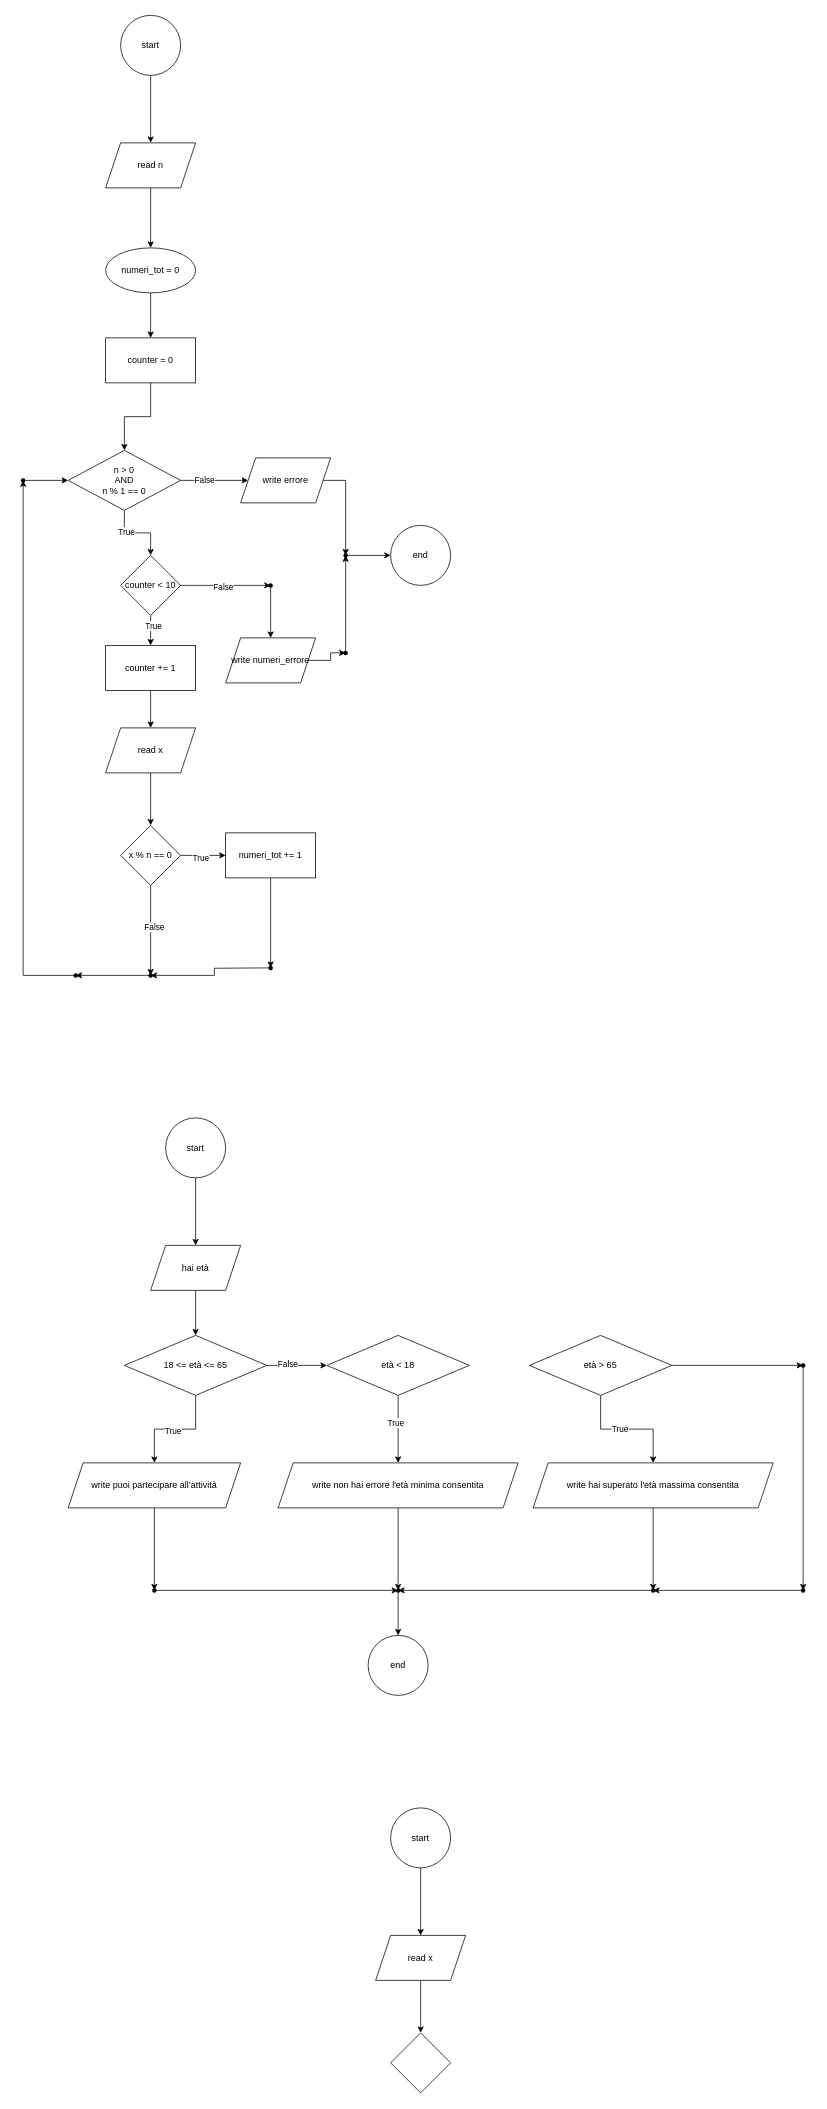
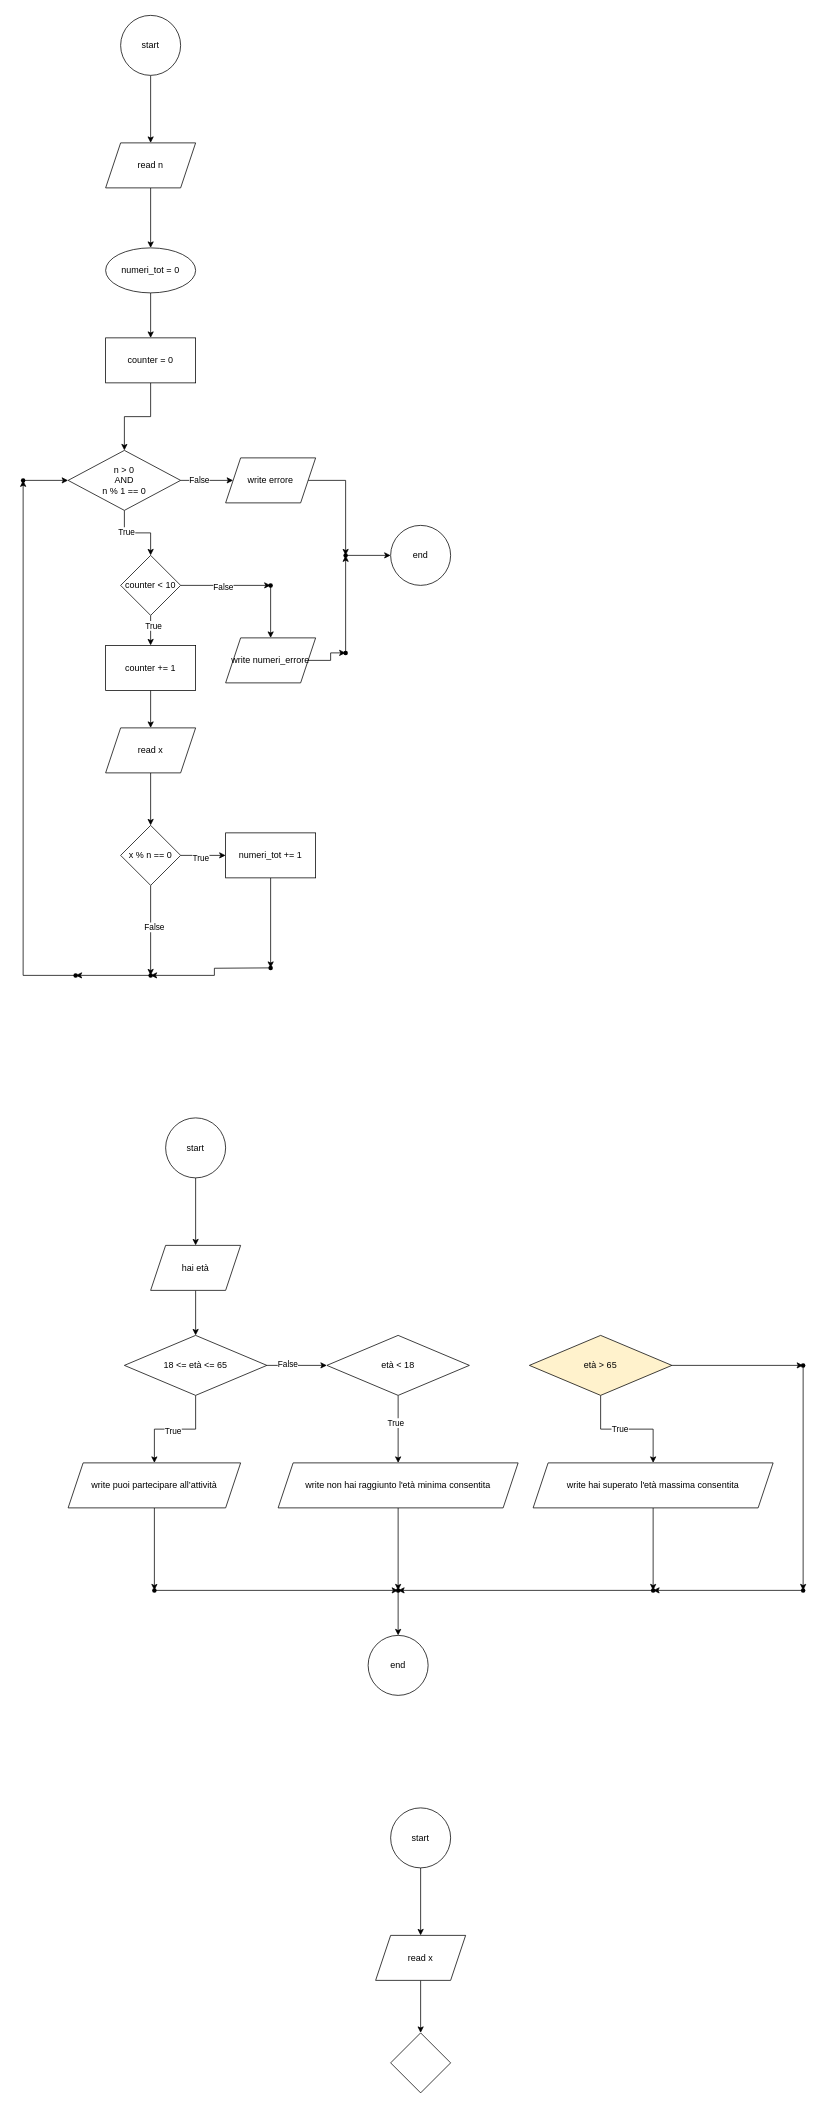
  <mxCell id="0" />
  <mxCell id="1" parent="0" />
  <mxCell id="2" value="" style="edgeStyle=orthogonalEdgeStyle;rounded=0;orthogonalLoop=1;jettySize=auto;html=1;" parent="1" source="3" target="5" edge="1"><mxGeometry relative="1" as="geometry" /></mxCell>
  <mxCell id="3" value="start" style="ellipse;whiteSpace=wrap;html=1;" parent="1" vertex="1"><mxGeometry x="160" y="20" width="80" height="80" as="geometry" /></mxCell>
  <mxCell id="4" value="" style="edgeStyle=orthogonalEdgeStyle;rounded=0;orthogonalLoop=1;jettySize=auto;html=1;" edge="1" parent="1" source="5" target="28"><mxGeometry relative="1" as="geometry" /></mxCell>
  <mxCell id="5" value="read n" style="shape=parallelogram;perimeter=parallelogramPerimeter;whiteSpace=wrap;html=1;fixedSize=1;" parent="1" vertex="1"><mxGeometry x="140" y="190" width="120" height="60" as="geometry" /></mxCell>
  <mxCell id="6" value="" style="edgeStyle=orthogonalEdgeStyle;rounded=0;orthogonalLoop=1;jettySize=auto;html=1;" parent="1" source="10" target="12" edge="1"><mxGeometry relative="1" as="geometry" /></mxCell>
  <mxCell id="7" value="False" style="edgeLabel;html=1;align=center;verticalAlign=middle;resizable=0;points=[];" vertex="1" connectable="0" parent="6"><mxGeometry x="-0.314" y="1" relative="1" as="geometry"><mxPoint as="offset" /></mxGeometry></mxCell>
  <mxCell id="8" value="" style="edgeStyle=orthogonalEdgeStyle;rounded=0;orthogonalLoop=1;jettySize=auto;html=1;" parent="1" source="10" target="20" edge="1"><mxGeometry relative="1" as="geometry" /></mxCell>
  <mxCell id="9" value="True" style="edgeLabel;html=1;align=center;verticalAlign=middle;resizable=0;points=[];" vertex="1" connectable="0" parent="8"><mxGeometry x="-0.333" y="2" relative="1" as="geometry"><mxPoint as="offset" /></mxGeometry></mxCell>
  <mxCell id="10" value="&lt;div&gt;n &amp;gt; 0&lt;/div&gt;&lt;div&gt;AND&lt;/div&gt;&lt;div&gt;n % 1 == 0 &lt;br&gt;&lt;/div&gt;" style="rhombus;whiteSpace=wrap;html=1;" parent="1" vertex="1"><mxGeometry x="90" y="600" width="150" height="80" as="geometry" /></mxCell>
  <mxCell id="11" value="" style="edgeStyle=orthogonalEdgeStyle;rounded=0;orthogonalLoop=1;jettySize=auto;html=1;" parent="1" source="12" target="14" edge="1"><mxGeometry relative="1" as="geometry" /></mxCell>
- <mxCell id="12" value="write errore" style="shape=parallelogram;perimeter=parallelogramPerimeter;whiteSpace=wrap;html=1;fixedSize=1;" parent="1" vertex="1"><mxGeometry x="320" y="610" width="120" height="60" as="geometry" /></mxCell>
+ <mxCell id="12" value="write errore" style="shape=parallelogram;perimeter=parallelogramPerimeter;whiteSpace=wrap;html=1;fixedSize=1;" parent="1" vertex="1"><mxGeometry x="300" y="610" width="120" height="60" as="geometry" /></mxCell>
  <mxCell id="13" value="" style="edgeStyle=orthogonalEdgeStyle;rounded=0;orthogonalLoop=1;jettySize=auto;html=1;" parent="1" source="14" target="15" edge="1"><mxGeometry relative="1" as="geometry" /></mxCell>
  <mxCell id="14" value="" style="shape=waypoint;sketch=0;size=6;pointerEvents=1;points=[];fillColor=default;resizable=0;rotatable=0;perimeter=centerPerimeter;snapToPoint=1;" parent="1" vertex="1"><mxGeometry x="450" y="730" width="20" height="20" as="geometry" /></mxCell>
  <mxCell id="15" value="end" style="ellipse;whiteSpace=wrap;html=1;sketch=0;pointerEvents=1;resizable=0;" parent="1" vertex="1"><mxGeometry x="520" y="700" width="80" height="80" as="geometry" /></mxCell>
  <mxCell id="16" value="" style="edgeStyle=orthogonalEdgeStyle;rounded=0;orthogonalLoop=1;jettySize=auto;html=1;" parent="1" source="20" target="26" edge="1"><mxGeometry relative="1" as="geometry" /></mxCell>
  <mxCell id="17" value="False" style="edgeLabel;html=1;align=center;verticalAlign=middle;resizable=0;points=[];" vertex="1" connectable="0" parent="16"><mxGeometry x="-0.067" y="-1" relative="1" as="geometry"><mxPoint as="offset" /></mxGeometry></mxCell>
  <mxCell id="18" value="" style="edgeStyle=orthogonalEdgeStyle;rounded=0;orthogonalLoop=1;jettySize=auto;html=1;" edge="1" parent="1" source="20" target="49"><mxGeometry relative="1" as="geometry" /></mxCell>
  <mxCell id="19" value="True" style="edgeLabel;html=1;align=center;verticalAlign=middle;resizable=0;points=[];" vertex="1" connectable="0" parent="18"><mxGeometry x="-0.35" y="3" relative="1" as="geometry"><mxPoint as="offset" /></mxGeometry></mxCell>
  <mxCell id="20" value="counter &amp;lt; 10" style="rhombus;whiteSpace=wrap;html=1;" parent="1" vertex="1"><mxGeometry x="160" y="740" width="80" height="80" as="geometry" /></mxCell>
  <mxCell id="21" style="edgeStyle=orthogonalEdgeStyle;rounded=0;orthogonalLoop=1;jettySize=auto;html=1;" parent="1" source="22" target="10" edge="1"><mxGeometry relative="1" as="geometry" /></mxCell>
  <mxCell id="22" value="counter = 0" style="whiteSpace=wrap;html=1;" parent="1" vertex="1"><mxGeometry x="140" y="450" width="120" height="60" as="geometry" /></mxCell>
  <mxCell id="23" value="" style="edgeStyle=orthogonalEdgeStyle;rounded=0;orthogonalLoop=1;jettySize=auto;html=1;" edge="1" parent="1" source="24" target="33"><mxGeometry relative="1" as="geometry" /></mxCell>
  <mxCell id="24" value="read x" style="shape=parallelogram;perimeter=parallelogramPerimeter;whiteSpace=wrap;html=1;fixedSize=1;" parent="1" vertex="1"><mxGeometry x="140" y="970" width="120" height="60" as="geometry" /></mxCell>
  <mxCell id="25" value="" style="edgeStyle=orthogonalEdgeStyle;rounded=0;orthogonalLoop=1;jettySize=auto;html=1;" edge="1" parent="1" source="26" target="45"><mxGeometry relative="1" as="geometry" /></mxCell>
  <mxCell id="26" value="" style="shape=waypoint;sketch=0;size=6;pointerEvents=1;points=[];fillColor=default;resizable=0;rotatable=0;perimeter=centerPerimeter;snapToPoint=1;" parent="1" vertex="1"><mxGeometry x="350" y="770" width="20" height="20" as="geometry" /></mxCell>
  <mxCell id="27" value="" style="edgeStyle=orthogonalEdgeStyle;rounded=0;orthogonalLoop=1;jettySize=auto;html=1;" edge="1" parent="1" source="28" target="22"><mxGeometry relative="1" as="geometry" /></mxCell>
  <mxCell id="28" value="numeri_tot = 0" style="ellipse;whiteSpace=wrap;html=1;" vertex="1" parent="1"><mxGeometry x="140" y="330" width="120" height="60" as="geometry" /></mxCell>
  <mxCell id="29" value="" style="edgeStyle=orthogonalEdgeStyle;rounded=0;orthogonalLoop=1;jettySize=auto;html=1;" edge="1" parent="1" source="33" target="35"><mxGeometry relative="1" as="geometry" /></mxCell>
  <mxCell id="30" value="True" style="edgeLabel;html=1;align=center;verticalAlign=middle;resizable=0;points=[];" vertex="1" connectable="0" parent="29"><mxGeometry x="-0.133" y="-3" relative="1" as="geometry"><mxPoint as="offset" /></mxGeometry></mxCell>
  <mxCell id="31" value="" style="edgeStyle=orthogonalEdgeStyle;rounded=0;orthogonalLoop=1;jettySize=auto;html=1;" edge="1" parent="1" source="33" target="37"><mxGeometry relative="1" as="geometry" /></mxCell>
  <mxCell id="32" value="False" style="edgeLabel;html=1;align=center;verticalAlign=middle;resizable=0;points=[];" vertex="1" connectable="0" parent="31"><mxGeometry x="-0.083" y="4" relative="1" as="geometry"><mxPoint as="offset" /></mxGeometry></mxCell>
  <mxCell id="33" value="x % n == 0" style="rhombus;whiteSpace=wrap;html=1;" vertex="1" parent="1"><mxGeometry x="160" y="1100" width="80" height="80" as="geometry" /></mxCell>
  <mxCell id="34" value="" style="edgeStyle=orthogonalEdgeStyle;rounded=0;orthogonalLoop=1;jettySize=auto;html=1;" edge="1" parent="1" source="35" target="42"><mxGeometry relative="1" as="geometry" /></mxCell>
  <mxCell id="35" value="numeri_tot += 1" style="whiteSpace=wrap;html=1;" vertex="1" parent="1"><mxGeometry x="300" y="1110" width="120" height="60" as="geometry" /></mxCell>
  <mxCell id="36" value="" style="edgeStyle=orthogonalEdgeStyle;rounded=0;orthogonalLoop=1;jettySize=auto;html=1;" edge="1" parent="1" source="37" target="39"><mxGeometry relative="1" as="geometry" /></mxCell>
  <mxCell id="37" value="" style="shape=waypoint;sketch=0;size=6;pointerEvents=1;points=[];fillColor=default;resizable=0;rotatable=0;perimeter=centerPerimeter;snapToPoint=1;" vertex="1" parent="1"><mxGeometry x="190" y="1290" width="20" height="20" as="geometry" /></mxCell>
  <mxCell id="38" value="" style="edgeStyle=orthogonalEdgeStyle;rounded=0;orthogonalLoop=1;jettySize=auto;html=1;" edge="1" parent="1" source="39" target="41"><mxGeometry relative="1" as="geometry" /></mxCell>
  <mxCell id="39" value="" style="shape=waypoint;sketch=0;size=6;pointerEvents=1;points=[];fillColor=default;resizable=0;rotatable=0;perimeter=centerPerimeter;snapToPoint=1;" vertex="1" parent="1"><mxGeometry x="90" y="1290" width="20" height="20" as="geometry" /></mxCell>
  <mxCell id="40" value="" style="edgeStyle=orthogonalEdgeStyle;rounded=0;orthogonalLoop=1;jettySize=auto;html=1;" edge="1" parent="1" source="41" target="10"><mxGeometry relative="1" as="geometry" /></mxCell>
  <mxCell id="41" value="" style="shape=waypoint;sketch=0;size=6;pointerEvents=1;points=[];fillColor=default;resizable=0;rotatable=0;perimeter=centerPerimeter;snapToPoint=1;" vertex="1" parent="1"><mxGeometry x="20" y="630" width="20" height="20" as="geometry" /></mxCell>
  <mxCell id="42" value="" style="shape=waypoint;sketch=0;size=6;pointerEvents=1;points=[];fillColor=default;resizable=0;rotatable=0;perimeter=centerPerimeter;snapToPoint=1;" vertex="1" parent="1"><mxGeometry x="350" y="1280" width="20" height="20" as="geometry" /></mxCell>
  <mxCell id="43" style="edgeStyle=orthogonalEdgeStyle;rounded=0;orthogonalLoop=1;jettySize=auto;html=1;entryX=0.9;entryY=0.4;entryDx=0;entryDy=0;entryPerimeter=0;" edge="1" parent="1" target="37"><mxGeometry relative="1" as="geometry"><mxPoint x="360" y="1290" as="sourcePoint" /></mxGeometry></mxCell>
  <mxCell id="44" value="" style="edgeStyle=orthogonalEdgeStyle;rounded=0;orthogonalLoop=1;jettySize=auto;html=1;" edge="1" parent="1" source="45" target="46"><mxGeometry relative="1" as="geometry" /></mxCell>
  <mxCell id="45" value="write numeri_errore" style="shape=parallelogram;perimeter=parallelogramPerimeter;whiteSpace=wrap;html=1;fixedSize=1;sketch=0;pointerEvents=1;resizable=0;" vertex="1" parent="1"><mxGeometry x="300" y="850" width="120" height="60" as="geometry" /></mxCell>
  <mxCell id="46" value="" style="shape=waypoint;sketch=0;size=6;pointerEvents=1;points=[];fillColor=default;resizable=0;rotatable=0;perimeter=centerPerimeter;snapToPoint=1;" vertex="1" parent="1"><mxGeometry x="450" y="860" width="20" height="20" as="geometry" /></mxCell>
  <mxCell id="47" style="edgeStyle=orthogonalEdgeStyle;rounded=0;orthogonalLoop=1;jettySize=auto;html=1;entryX=0.8;entryY=1.2;entryDx=0;entryDy=0;entryPerimeter=0;" edge="1" parent="1" source="46" target="14"><mxGeometry relative="1" as="geometry" /></mxCell>
  <mxCell id="48" value="" style="edgeStyle=orthogonalEdgeStyle;rounded=0;orthogonalLoop=1;jettySize=auto;html=1;" edge="1" parent="1" source="49" target="24"><mxGeometry relative="1" as="geometry" /></mxCell>
  <mxCell id="49" value="counter += 1" style="whiteSpace=wrap;html=1;" vertex="1" parent="1"><mxGeometry x="140" y="860" width="120" height="60" as="geometry" /></mxCell>
  <mxCell id="50" value="" style="edgeStyle=orthogonalEdgeStyle;rounded=0;orthogonalLoop=1;jettySize=auto;html=1;" edge="1" parent="1" source="51" target="53"><mxGeometry relative="1" as="geometry" /></mxCell>
  <mxCell id="51" value="start" style="ellipse;whiteSpace=wrap;html=1;" vertex="1" parent="1"><mxGeometry x="220" y="1490" width="80" height="80" as="geometry" /></mxCell>
  <mxCell id="52" value="" style="edgeStyle=orthogonalEdgeStyle;rounded=0;orthogonalLoop=1;jettySize=auto;html=1;" edge="1" parent="1" source="53" target="58"><mxGeometry relative="1" as="geometry" /></mxCell>
  <mxCell id="53" value="hai età" style="shape=parallelogram;perimeter=parallelogramPerimeter;whiteSpace=wrap;html=1;fixedSize=1;" vertex="1" parent="1"><mxGeometry x="200" y="1660" width="120" height="60" as="geometry" /></mxCell>
  <mxCell id="54" value="" style="edgeStyle=orthogonalEdgeStyle;rounded=0;orthogonalLoop=1;jettySize=auto;html=1;" edge="1" parent="1" source="58" target="60"><mxGeometry relative="1" as="geometry" /></mxCell>
  <mxCell id="55" value="True" style="edgeLabel;html=1;align=center;verticalAlign=middle;resizable=0;points=[];" vertex="1" connectable="0" parent="54"><mxGeometry x="0.048" y="2" relative="1" as="geometry"><mxPoint as="offset" /></mxGeometry></mxCell>
  <mxCell id="56" value="" style="edgeStyle=orthogonalEdgeStyle;rounded=0;orthogonalLoop=1;jettySize=auto;html=1;" edge="1" parent="1" source="58" target="63"><mxGeometry relative="1" as="geometry" /></mxCell>
  <mxCell id="57" value="False" style="edgeLabel;html=1;align=center;verticalAlign=middle;resizable=0;points=[];" vertex="1" connectable="0" parent="56"><mxGeometry x="-0.325" y="2" relative="1" as="geometry"><mxPoint as="offset" /></mxGeometry></mxCell>
  <mxCell id="58" value="18 &amp;lt;= età &amp;lt;= 65" style="rhombus;whiteSpace=wrap;html=1;" vertex="1" parent="1"><mxGeometry x="165" y="1780" width="190" height="80" as="geometry" /></mxCell>
  <mxCell id="59" value="" style="edgeStyle=orthogonalEdgeStyle;rounded=0;orthogonalLoop=1;jettySize=auto;html=1;" edge="1" parent="1" source="60" target="73"><mxGeometry relative="1" as="geometry" /></mxCell>
  <mxCell id="60" value="write puoi partecipare all’attività" style="shape=parallelogram;perimeter=parallelogramPerimeter;whiteSpace=wrap;html=1;fixedSize=1;" vertex="1" parent="1"><mxGeometry x="90" y="1950" width="230" height="60" as="geometry" /></mxCell>
  <mxCell id="61" value="" style="edgeStyle=orthogonalEdgeStyle;rounded=0;orthogonalLoop=1;jettySize=auto;html=1;" edge="1" parent="1" source="63" target="65"><mxGeometry relative="1" as="geometry" /></mxCell>
  <mxCell id="62" value="True" style="edgeLabel;html=1;align=center;verticalAlign=middle;resizable=0;points=[];" vertex="1" connectable="0" parent="61"><mxGeometry x="-0.2" y="-4" relative="1" as="geometry"><mxPoint as="offset" /></mxGeometry></mxCell>
  <mxCell id="63" value="età &amp;lt; 18" style="rhombus;whiteSpace=wrap;html=1;" vertex="1" parent="1"><mxGeometry x="435" y="1780" width="190" height="80" as="geometry" /></mxCell>
  <mxCell id="64" value="" style="edgeStyle=orthogonalEdgeStyle;rounded=0;orthogonalLoop=1;jettySize=auto;html=1;" edge="1" parent="1" source="65" target="75"><mxGeometry relative="1" as="geometry" /></mxCell>
- <mxCell id="65" value="write non hai errore l'età minima consentita" style="shape=parallelogram;perimeter=parallelogramPerimeter;whiteSpace=wrap;html=1;fixedSize=1;" vertex="1" parent="1"><mxGeometry x="370" y="1950" width="320" height="60" as="geometry" /></mxCell>
+ <mxCell id="65" value="write non hai raggiunto l'età minima consentita" style="shape=parallelogram;perimeter=parallelogramPerimeter;whiteSpace=wrap;html=1;fixedSize=1;" vertex="1" parent="1"><mxGeometry x="370" y="1950" width="320" height="60" as="geometry" /></mxCell>
  <mxCell id="66" value="" style="edgeStyle=orthogonalEdgeStyle;rounded=0;orthogonalLoop=1;jettySize=auto;html=1;" edge="1" parent="1" source="69" target="71"><mxGeometry relative="1" as="geometry" /></mxCell>
  <mxCell id="67" value="True" style="edgeLabel;html=1;align=center;verticalAlign=middle;resizable=0;points=[];" vertex="1" connectable="0" parent="66"><mxGeometry x="-0.125" y="1" relative="1" as="geometry"><mxPoint as="offset" /></mxGeometry></mxCell>
  <mxCell id="68" value="" style="edgeStyle=orthogonalEdgeStyle;rounded=0;orthogonalLoop=1;jettySize=auto;html=1;" edge="1" parent="1" source="69" target="85"><mxGeometry relative="1" as="geometry" /></mxCell>
- <mxCell id="69" value="età &amp;gt; 65" style="rhombus;whiteSpace=wrap;html=1;" vertex="1" parent="1"><mxGeometry x="705" y="1780" width="190" height="80" as="geometry" /></mxCell>
+ <mxCell id="69" value="età &amp;gt; 65" style="rhombus;whiteSpace=wrap;html=1;fillColor=#fff2cc;" vertex="1" parent="1"><mxGeometry x="705" y="1780" width="190" height="80" as="geometry" /></mxCell>
  <mxCell id="70" value="" style="edgeStyle=orthogonalEdgeStyle;rounded=0;orthogonalLoop=1;jettySize=auto;html=1;" edge="1" parent="1" source="71" target="76"><mxGeometry relative="1" as="geometry" /></mxCell>
  <mxCell id="71" value="write hai superato l'età massima consentita" style="shape=parallelogram;perimeter=parallelogramPerimeter;whiteSpace=wrap;html=1;fixedSize=1;" vertex="1" parent="1"><mxGeometry x="710" y="1950" width="320" height="60" as="geometry" /></mxCell>
  <mxCell id="72" style="edgeStyle=orthogonalEdgeStyle;rounded=0;orthogonalLoop=1;jettySize=auto;html=1;" edge="1" parent="1" source="73"><mxGeometry relative="1" as="geometry"><mxPoint x="530" y="2120" as="targetPoint" /></mxGeometry></mxCell>
  <mxCell id="73" value="" style="shape=waypoint;sketch=0;size=6;pointerEvents=1;points=[];fillColor=default;resizable=0;rotatable=0;perimeter=centerPerimeter;snapToPoint=1;" vertex="1" parent="1"><mxGeometry x="195" y="2110" width="20" height="20" as="geometry" /></mxCell>
  <mxCell id="74" value="" style="edgeStyle=orthogonalEdgeStyle;rounded=0;orthogonalLoop=1;jettySize=auto;html=1;" edge="1" parent="1" source="75" target="78"><mxGeometry relative="1" as="geometry" /></mxCell>
  <mxCell id="75" value="" style="shape=waypoint;sketch=0;size=6;pointerEvents=1;points=[];fillColor=default;resizable=0;rotatable=0;perimeter=centerPerimeter;snapToPoint=1;" vertex="1" parent="1"><mxGeometry x="520" y="2110" width="20" height="20" as="geometry" /></mxCell>
  <mxCell id="76" value="" style="shape=waypoint;sketch=0;size=6;pointerEvents=1;points=[];fillColor=default;resizable=0;rotatable=0;perimeter=centerPerimeter;snapToPoint=1;" vertex="1" parent="1"><mxGeometry x="860" y="2110" width="20" height="20" as="geometry" /></mxCell>
  <mxCell id="77" style="edgeStyle=orthogonalEdgeStyle;rounded=0;orthogonalLoop=1;jettySize=auto;html=1;entryX=0.65;entryY=1;entryDx=0;entryDy=0;entryPerimeter=0;" edge="1" parent="1" source="76" target="75"><mxGeometry relative="1" as="geometry" /></mxCell>
  <mxCell id="78" value="end" style="ellipse;whiteSpace=wrap;html=1;sketch=0;pointerEvents=1;resizable=0;" vertex="1" parent="1"><mxGeometry x="490" y="2180" width="80" height="80" as="geometry" /></mxCell>
  <mxCell id="79" value="" style="edgeStyle=orthogonalEdgeStyle;rounded=0;orthogonalLoop=1;jettySize=auto;html=1;" edge="1" parent="1" source="80" target="82"><mxGeometry relative="1" as="geometry" /></mxCell>
  <mxCell id="80" value="start" style="ellipse;whiteSpace=wrap;html=1;" vertex="1" parent="1"><mxGeometry x="520" y="2410" width="80" height="80" as="geometry" /></mxCell>
  <mxCell id="81" value="" style="edgeStyle=orthogonalEdgeStyle;rounded=0;orthogonalLoop=1;jettySize=auto;html=1;" edge="1" parent="1" source="82" target="83"><mxGeometry relative="1" as="geometry" /></mxCell>
  <mxCell id="82" value="read x" style="shape=parallelogram;perimeter=parallelogramPerimeter;whiteSpace=wrap;html=1;fixedSize=1;" vertex="1" parent="1"><mxGeometry x="500" y="2580" width="120" height="60" as="geometry" /></mxCell>
  <mxCell id="83" value="" style="rhombus;whiteSpace=wrap;html=1;" vertex="1" parent="1"><mxGeometry x="520" y="2710" width="80" height="80" as="geometry" /></mxCell>
  <mxCell id="84" value="" style="edgeStyle=orthogonalEdgeStyle;rounded=0;orthogonalLoop=1;jettySize=auto;html=1;" edge="1" parent="1" source="85" target="86"><mxGeometry relative="1" as="geometry" /></mxCell>
  <mxCell id="85" value="" style="shape=waypoint;sketch=0;size=6;pointerEvents=1;points=[];fillColor=default;resizable=0;rotatable=0;perimeter=centerPerimeter;snapToPoint=1;" vertex="1" parent="1"><mxGeometry x="1060" y="1810" width="20" height="20" as="geometry" /></mxCell>
  <mxCell id="86" value="" style="shape=waypoint;sketch=0;size=6;pointerEvents=1;points=[];fillColor=default;resizable=0;rotatable=0;perimeter=centerPerimeter;snapToPoint=1;" vertex="1" parent="1"><mxGeometry x="1060" y="2110" width="20" height="20" as="geometry" /></mxCell>
  <mxCell id="87" style="edgeStyle=orthogonalEdgeStyle;rounded=0;orthogonalLoop=1;jettySize=auto;html=1;entryX=0.85;entryY=0.55;entryDx=0;entryDy=0;entryPerimeter=0;" edge="1" parent="1" source="86" target="76"><mxGeometry relative="1" as="geometry" /></mxCell>
